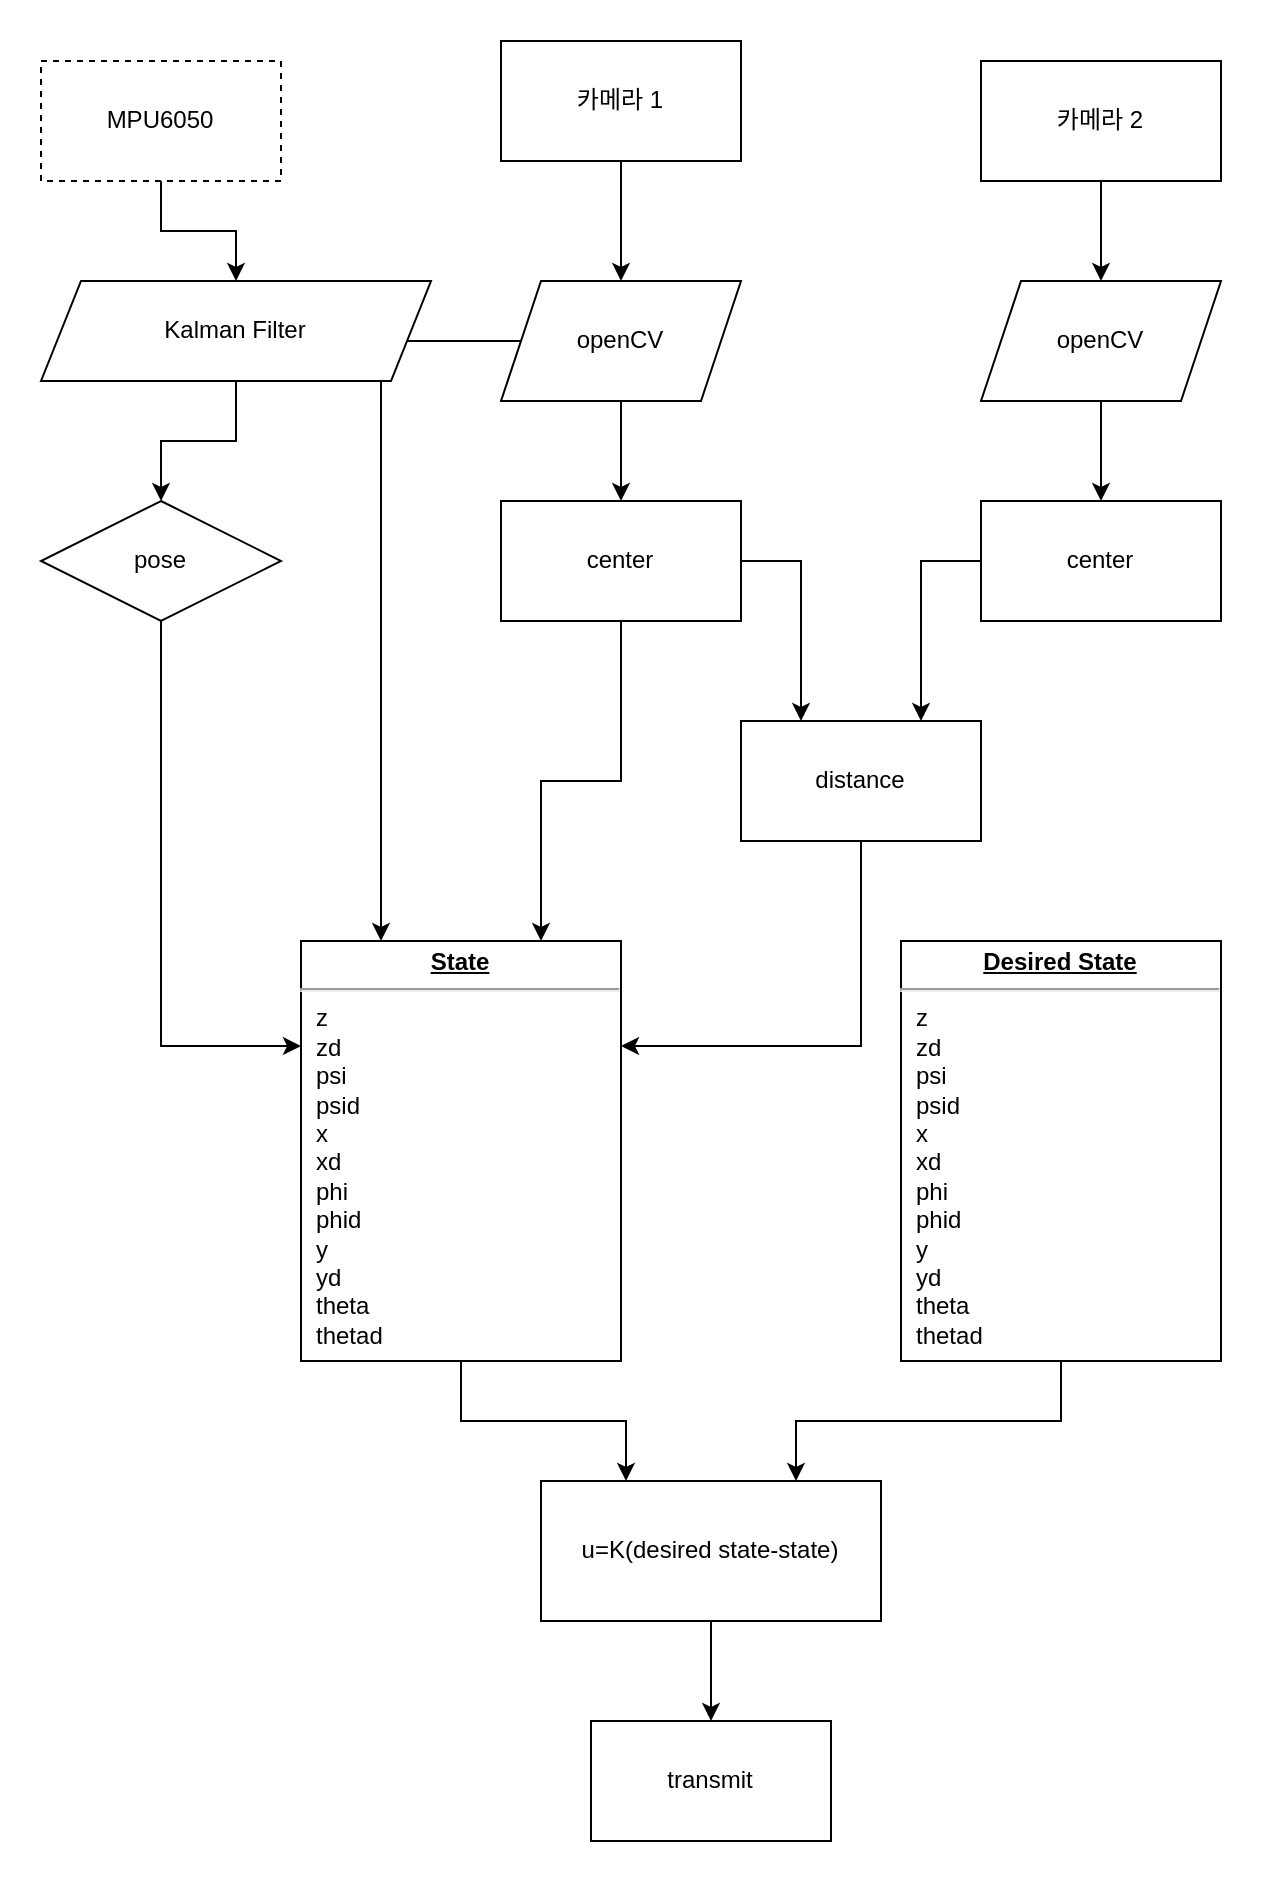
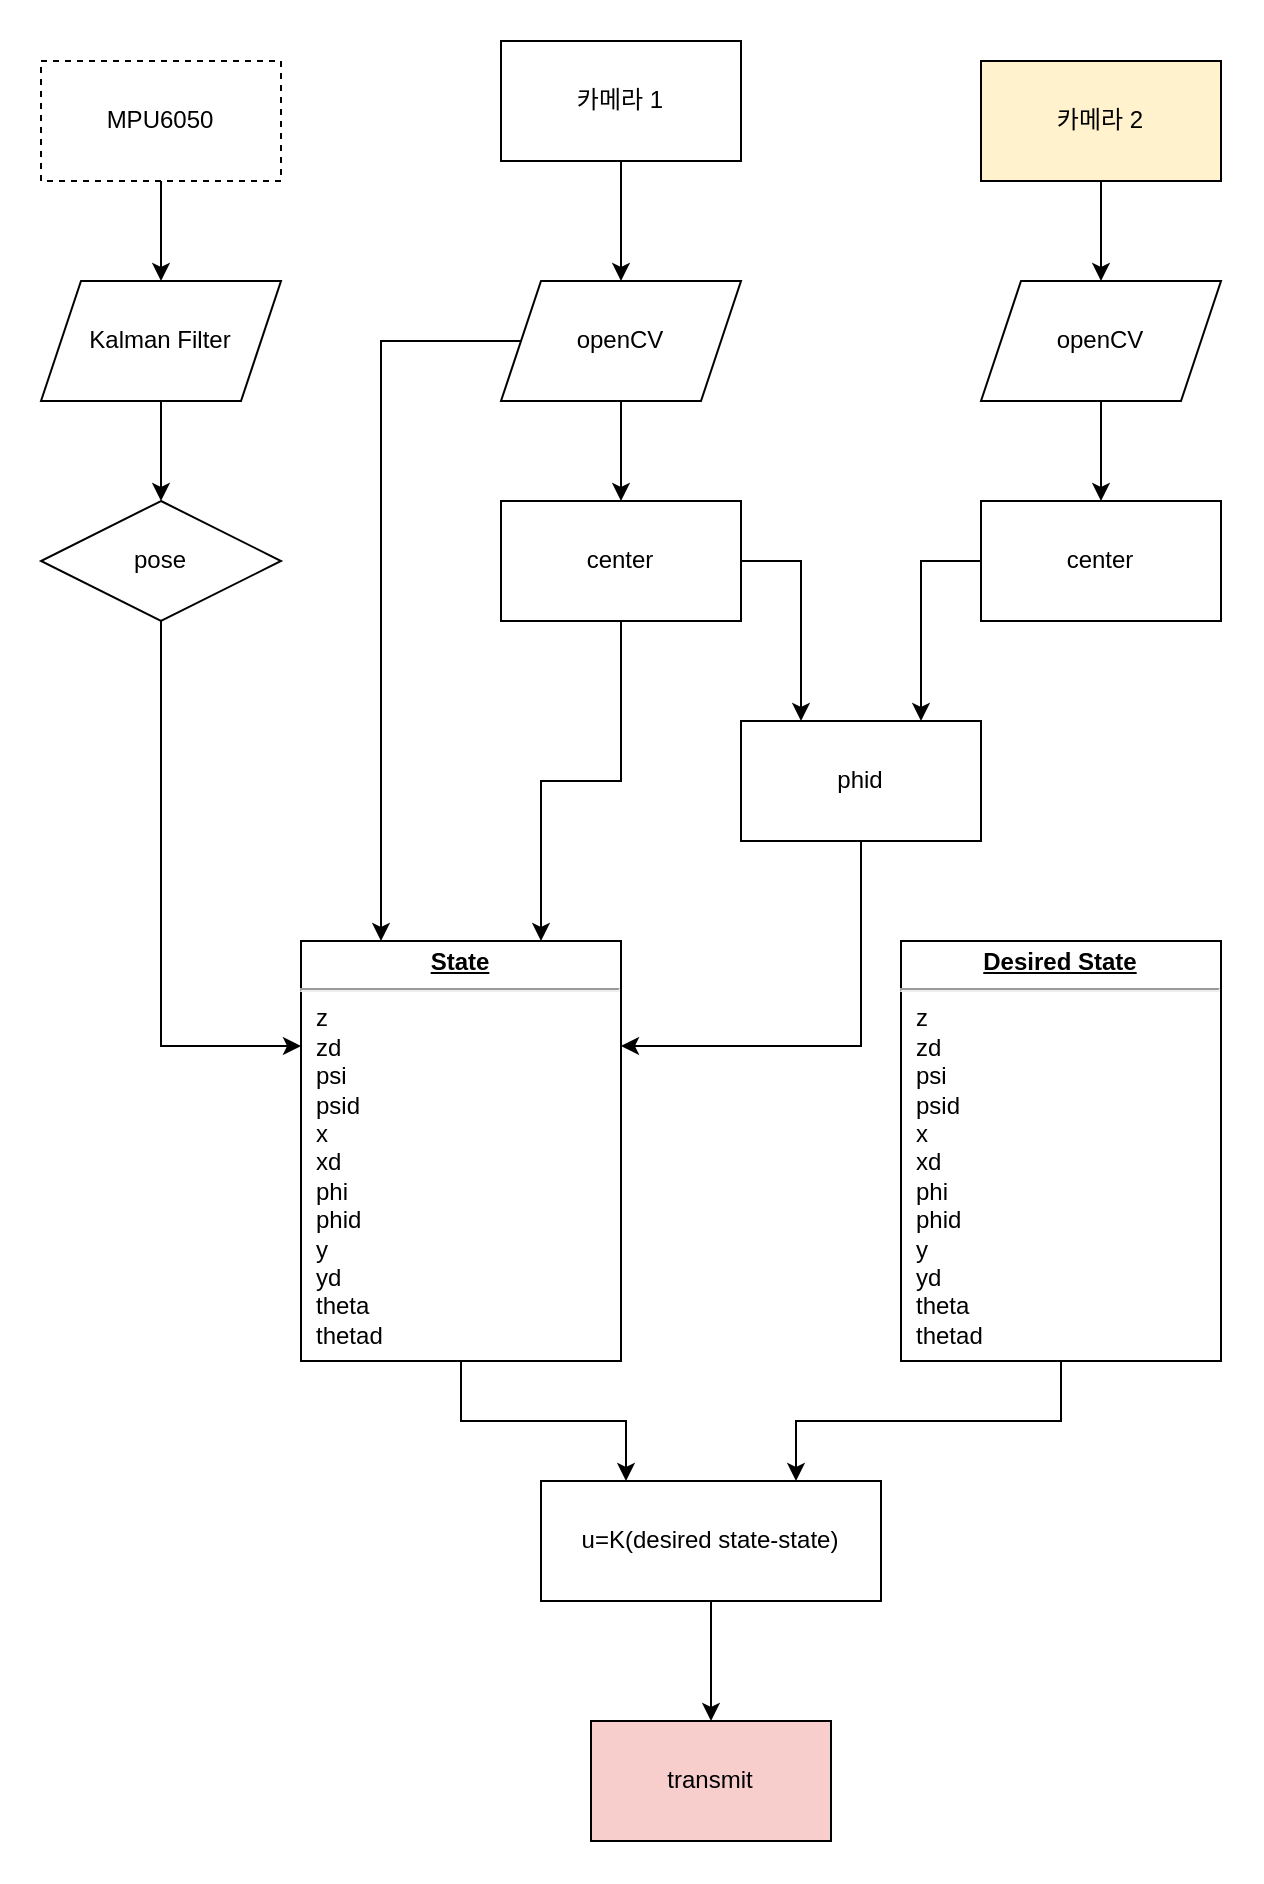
  <mxCell id="0" />
  <mxCell id="1" parent="0" />
  <mxCell id="2" style="edgeStyle=orthogonalEdgeStyle;rounded=0;orthogonalLoop=1;jettySize=auto;html=1;exitX=0.5;exitY=1;exitDx=0;exitDy=0;entryX=0.5;entryY=0;entryDx=0;entryDy=0;" edge="1" parent="1" source="3" target="8"><mxGeometry relative="1" as="geometry" /></mxCell>
  <mxCell id="3" value="카메라 1" style="rounded=0;whiteSpace=wrap;html=1;" vertex="1" parent="1"><mxGeometry x="250" y="20" width="120" height="60" as="geometry" /></mxCell>
  <mxCell id="4" value="" style="edgeStyle=orthogonalEdgeStyle;rounded=0;orthogonalLoop=1;jettySize=auto;html=1;" edge="1" parent="1" source="5" target="10"><mxGeometry relative="1" as="geometry" /></mxCell>
- <mxCell id="5" value="카메라 2" style="rounded=0;whiteSpace=wrap;html=1;" vertex="1" parent="1"><mxGeometry x="490" y="30" width="120" height="60" as="geometry" /></mxCell>
+ <mxCell id="5" value="카메라 2" style="rounded=0;whiteSpace=wrap;html=1;fillColor=#fff2cc;" vertex="1" parent="1"><mxGeometry x="490" y="30" width="120" height="60" as="geometry" /></mxCell>
  <mxCell id="6" value="" style="edgeStyle=orthogonalEdgeStyle;rounded=0;orthogonalLoop=1;jettySize=auto;html=1;" edge="1" parent="1" source="8" target="17"><mxGeometry relative="1" as="geometry" /></mxCell>
  <mxCell id="7" style="edgeStyle=orthogonalEdgeStyle;rounded=0;orthogonalLoop=1;jettySize=auto;html=1;exitX=0;exitY=0.5;exitDx=0;exitDy=0;entryX=0.25;entryY=0;entryDx=0;entryDy=0;" edge="1" parent="1" source="8" target="25"><mxGeometry relative="1" as="geometry"><mxPoint x="190" y="380" as="targetPoint" /><Array as="points"><mxPoint x="190" y="170" /></Array></mxGeometry></mxCell>
  <mxCell id="8" value="openCV" style="shape=parallelogram;perimeter=parallelogramPerimeter;whiteSpace=wrap;html=1;fixedSize=1;" vertex="1" parent="1"><mxGeometry x="250" y="140" width="120" height="60" as="geometry" /></mxCell>
  <mxCell id="9" style="edgeStyle=orthogonalEdgeStyle;rounded=0;orthogonalLoop=1;jettySize=auto;html=1;exitX=0.5;exitY=1;exitDx=0;exitDy=0;entryX=0.5;entryY=0;entryDx=0;entryDy=0;" edge="1" parent="1" source="10" target="14"><mxGeometry relative="1" as="geometry" /></mxCell>
  <mxCell id="10" value="openCV" style="shape=parallelogram;perimeter=parallelogramPerimeter;whiteSpace=wrap;html=1;fixedSize=1;" vertex="1" parent="1"><mxGeometry x="490" y="140" width="120" height="60" as="geometry" /></mxCell>
  <mxCell id="11" style="edgeStyle=orthogonalEdgeStyle;rounded=0;orthogonalLoop=1;jettySize=auto;html=1;exitX=0.5;exitY=1;exitDx=0;exitDy=0;entryX=1;entryY=0.25;entryDx=0;entryDy=0;" edge="1" parent="1" source="12" target="25"><mxGeometry relative="1" as="geometry" /></mxCell>
- <mxCell id="12" value="distance" style="rounded=0;whiteSpace=wrap;html=1;" vertex="1" parent="1"><mxGeometry x="370" y="360" width="120" height="60" as="geometry" /></mxCell>
+ <mxCell id="12" value="phid" style="rounded=0;whiteSpace=wrap;html=1;" vertex="1" parent="1"><mxGeometry x="370" y="360" width="120" height="60" as="geometry" /></mxCell>
  <mxCell id="13" style="edgeStyle=orthogonalEdgeStyle;rounded=0;orthogonalLoop=1;jettySize=auto;html=1;exitX=0;exitY=0.5;exitDx=0;exitDy=0;entryX=0.75;entryY=0;entryDx=0;entryDy=0;" edge="1" parent="1" source="14" target="12"><mxGeometry relative="1" as="geometry" /></mxCell>
  <mxCell id="14" value="center" style="rounded=0;whiteSpace=wrap;html=1;" vertex="1" parent="1"><mxGeometry x="490" y="250" width="120" height="60" as="geometry" /></mxCell>
  <mxCell id="15" style="edgeStyle=orthogonalEdgeStyle;rounded=0;orthogonalLoop=1;jettySize=auto;html=1;exitX=1;exitY=0.5;exitDx=0;exitDy=0;entryX=0.25;entryY=0;entryDx=0;entryDy=0;" edge="1" parent="1" source="17" target="12"><mxGeometry relative="1" as="geometry" /></mxCell>
  <mxCell id="16" style="edgeStyle=orthogonalEdgeStyle;rounded=0;orthogonalLoop=1;jettySize=auto;html=1;exitX=0.5;exitY=1;exitDx=0;exitDy=0;entryX=0.75;entryY=0;entryDx=0;entryDy=0;" edge="1" parent="1" source="17" target="25"><mxGeometry relative="1" as="geometry" /></mxCell>
  <mxCell id="17" value="center" style="rounded=0;whiteSpace=wrap;html=1;" vertex="1" parent="1"><mxGeometry x="250" y="250" width="120" height="60" as="geometry" /></mxCell>
  <mxCell id="18" style="edgeStyle=orthogonalEdgeStyle;rounded=0;orthogonalLoop=1;jettySize=auto;html=1;exitX=0.5;exitY=1;exitDx=0;exitDy=0;" edge="1" parent="1" source="19" target="21"><mxGeometry relative="1" as="geometry" /></mxCell>
  <mxCell id="19" value="MPU6050" style="whiteSpace=wrap;html=1;dashed=1;" vertex="1" parent="1"><mxGeometry x="20" y="30" width="120" height="60" as="geometry" /></mxCell>
  <mxCell id="20" value="" style="edgeStyle=orthogonalEdgeStyle;rounded=0;orthogonalLoop=1;jettySize=auto;html=1;" edge="1" parent="1" source="21" target="23"><mxGeometry relative="1" as="geometry" /></mxCell>
- <mxCell id="21" value="Kalman Filter" style="shape=parallelogram;perimeter=parallelogramPerimeter;whiteSpace=wrap;html=1;fixedSize=1;" vertex="1" parent="1"><mxGeometry x="20" y="140" width="195" height="50" as="geometry" /></mxCell>
+ <mxCell id="21" value="Kalman Filter" style="shape=parallelogram;perimeter=parallelogramPerimeter;whiteSpace=wrap;html=1;fixedSize=1;" vertex="1" parent="1"><mxGeometry x="20" y="140" width="120" height="60" as="geometry" /></mxCell>
  <mxCell id="22" style="edgeStyle=orthogonalEdgeStyle;rounded=0;orthogonalLoop=1;jettySize=auto;html=1;exitX=0.5;exitY=1;exitDx=0;exitDy=0;entryX=0;entryY=0.25;entryDx=0;entryDy=0;" edge="1" parent="1" source="23" target="25"><mxGeometry relative="1" as="geometry" /></mxCell>
  <mxCell id="23" value="pose" style="rhombus;whiteSpace=wrap;html=1;" vertex="1" parent="1"><mxGeometry x="20" y="250" width="120" height="60" as="geometry" /></mxCell>
  <mxCell id="24" style="edgeStyle=orthogonalEdgeStyle;rounded=0;orthogonalLoop=1;jettySize=auto;html=1;exitX=0.5;exitY=1;exitDx=0;exitDy=0;entryX=0.25;entryY=0;entryDx=0;entryDy=0;" edge="1" parent="1" source="25" target="29"><mxGeometry relative="1" as="geometry" /></mxCell>
  <mxCell id="25" value="&lt;p style=&quot;margin:0px;margin-top:4px;text-align:center;text-decoration:underline;&quot;&gt;&lt;b&gt;State&lt;/b&gt;&lt;/p&gt;&lt;hr&gt;&lt;p style=&quot;margin:0px;margin-left:8px;&quot;&gt;z&lt;/p&gt;&lt;p style=&quot;margin:0px;margin-left:8px;&quot;&gt;zd&lt;/p&gt;&lt;p style=&quot;margin:0px;margin-left:8px;&quot;&gt;psi&lt;/p&gt;&lt;p style=&quot;margin:0px;margin-left:8px;&quot;&gt;psid&lt;/p&gt;&lt;p style=&quot;margin:0px;margin-left:8px;&quot;&gt;x&lt;/p&gt;&lt;p style=&quot;margin:0px;margin-left:8px;&quot;&gt;xd&lt;/p&gt;&lt;p style=&quot;margin:0px;margin-left:8px;&quot;&gt;phi&lt;/p&gt;&lt;p style=&quot;margin:0px;margin-left:8px;&quot;&gt;phid&lt;/p&gt;&lt;p style=&quot;margin:0px;margin-left:8px;&quot;&gt;y&lt;/p&gt;&lt;p style=&quot;margin:0px;margin-left:8px;&quot;&gt;yd&lt;/p&gt;&lt;p style=&quot;margin:0px;margin-left:8px;&quot;&gt;theta&lt;/p&gt;&lt;p style=&quot;margin:0px;margin-left:8px;&quot;&gt;thetad&lt;/p&gt;" style="verticalAlign=top;align=left;overflow=fill;fontSize=12;fontFamily=Helvetica;html=1;whiteSpace=wrap;" vertex="1" parent="1"><mxGeometry x="150" y="470" width="160" height="210" as="geometry" /></mxCell>
  <mxCell id="26" style="edgeStyle=orthogonalEdgeStyle;rounded=0;orthogonalLoop=1;jettySize=auto;html=1;exitX=0.5;exitY=1;exitDx=0;exitDy=0;entryX=0.75;entryY=0;entryDx=0;entryDy=0;" edge="1" parent="1" source="27" target="29"><mxGeometry relative="1" as="geometry" /></mxCell>
  <mxCell id="27" value="&lt;p style=&quot;margin:0px;margin-top:4px;text-align:center;text-decoration:underline;&quot;&gt;&lt;b&gt;Desired State&lt;/b&gt;&lt;/p&gt;&lt;hr&gt;&lt;p style=&quot;margin:0px;margin-left:8px;&quot;&gt;z&lt;/p&gt;&lt;p style=&quot;margin:0px;margin-left:8px;&quot;&gt;zd&lt;/p&gt;&lt;p style=&quot;margin:0px;margin-left:8px;&quot;&gt;psi&lt;/p&gt;&lt;p style=&quot;margin:0px;margin-left:8px;&quot;&gt;psid&lt;/p&gt;&lt;p style=&quot;margin:0px;margin-left:8px;&quot;&gt;x&lt;/p&gt;&lt;p style=&quot;margin:0px;margin-left:8px;&quot;&gt;xd&lt;/p&gt;&lt;p style=&quot;margin:0px;margin-left:8px;&quot;&gt;phi&lt;/p&gt;&lt;p style=&quot;margin:0px;margin-left:8px;&quot;&gt;phid&lt;/p&gt;&lt;p style=&quot;margin:0px;margin-left:8px;&quot;&gt;y&lt;/p&gt;&lt;p style=&quot;margin:0px;margin-left:8px;&quot;&gt;yd&lt;/p&gt;&lt;p style=&quot;margin:0px;margin-left:8px;&quot;&gt;theta&lt;/p&gt;&lt;p style=&quot;margin:0px;margin-left:8px;&quot;&gt;thetad&lt;/p&gt;" style="verticalAlign=top;align=left;overflow=fill;fontSize=12;fontFamily=Helvetica;html=1;whiteSpace=wrap;" vertex="1" parent="1"><mxGeometry x="450" y="470" width="160" height="210" as="geometry" /></mxCell>
  <mxCell id="28" style="edgeStyle=orthogonalEdgeStyle;rounded=0;orthogonalLoop=1;jettySize=auto;html=1;exitX=0.5;exitY=1;exitDx=0;exitDy=0;" edge="1" parent="1" source="29"><mxGeometry relative="1" as="geometry"><mxPoint x="355" y="860" as="targetPoint" /></mxGeometry></mxCell>
- <mxCell id="29" value="u=K(desired state-state)" style="rounded=0;whiteSpace=wrap;html=1;" vertex="1" parent="1"><mxGeometry x="270" y="740" width="170" height="70" as="geometry" /></mxCell>
- <mxCell id="30" value="transmit" style="rounded=0;whiteSpace=wrap;html=1;" vertex="1" parent="1"><mxGeometry x="295" y="860" width="120" height="60" as="geometry" /></mxCell>
+ <mxCell id="29" value="u=K(desired state-state)" style="rounded=0;whiteSpace=wrap;html=1;" vertex="1" parent="1"><mxGeometry x="270" y="740" width="170" height="60" as="geometry" /></mxCell>
+ <mxCell id="30" value="transmit" style="rounded=0;whiteSpace=wrap;html=1;fillColor=#f8cecc;" vertex="1" parent="1"><mxGeometry x="295" y="860" width="120" height="60" as="geometry" /></mxCell>
